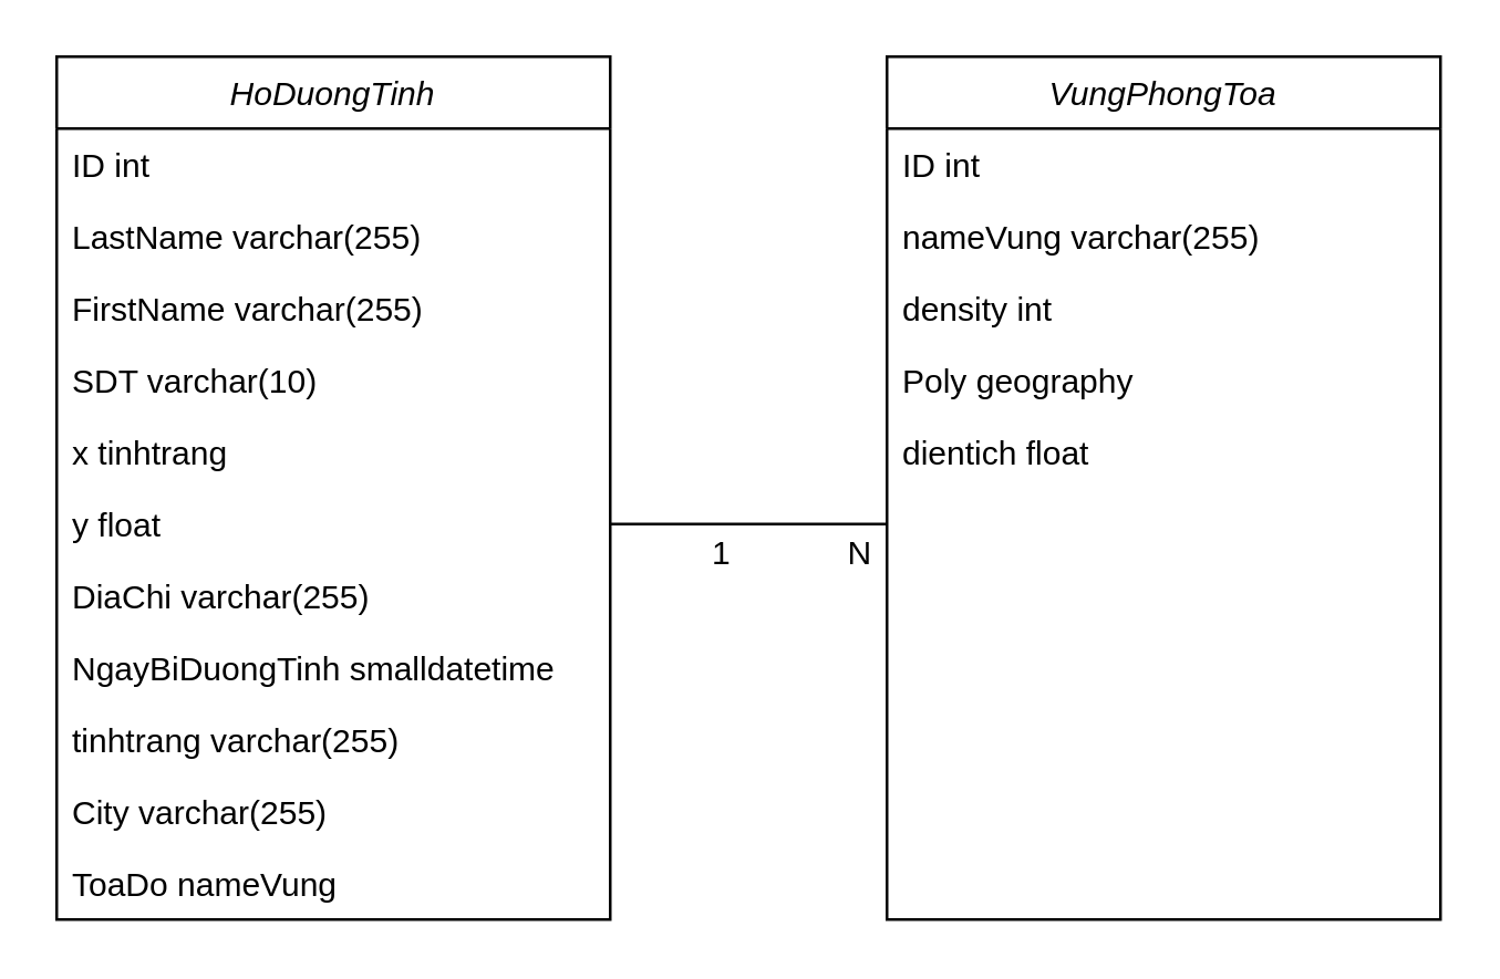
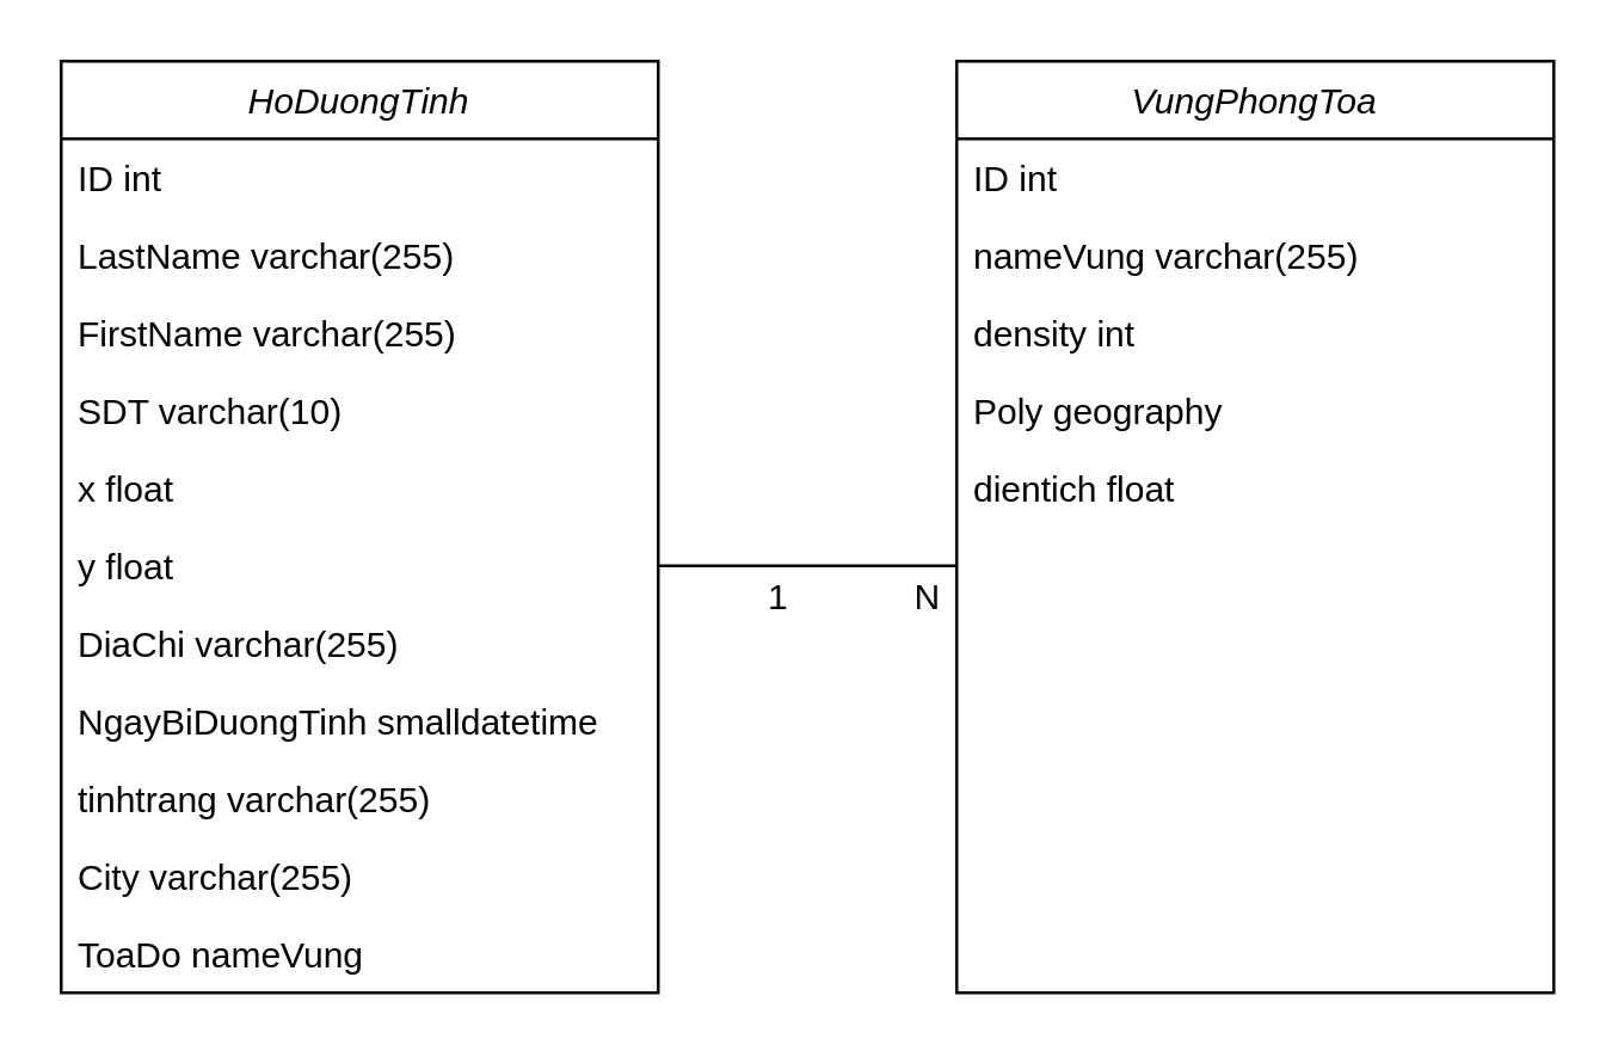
  <mxCell id="0" />
  <mxCell id="1" parent="0" />
  <mxCell id="2" value="HoDuongTinh" style="swimlane;fontStyle=2;align=center;verticalAlign=top;childLayout=stackLayout;horizontal=1;startSize=26;horizontalStack=0;resizeParent=1;resizeLast=0;collapsible=1;marginBottom=0;rounded=0;shadow=0;strokeWidth=1;" vertex="1" parent="1"><mxGeometry x="20" y="20" width="200" height="312" as="geometry"><mxRectangle x="230" y="140" width="160" height="26" as="alternateBounds" /></mxGeometry></mxCell>
  <mxCell id="3" value="ID int" style="text;align=left;verticalAlign=top;spacingLeft=4;spacingRight=4;overflow=hidden;rotatable=0;points=[[0,0.5],[1,0.5]];portConstraint=eastwest;" vertex="1" parent="2"><mxGeometry y="26" width="200" height="26" as="geometry" /></mxCell>
  <mxCell id="4" value="LastName varchar(255) " style="text;align=left;verticalAlign=top;spacingLeft=4;spacingRight=4;overflow=hidden;rotatable=0;points=[[0,0.5],[1,0.5]];portConstraint=eastwest;" vertex="1" parent="2"><mxGeometry y="52" width="200" height="26" as="geometry" /></mxCell>
  <mxCell id="5" value="FirstName varchar(255)    " style="text;align=left;verticalAlign=top;spacingLeft=4;spacingRight=4;overflow=hidden;rotatable=0;points=[[0,0.5],[1,0.5]];portConstraint=eastwest;" vertex="1" parent="2"><mxGeometry y="78" width="200" height="26" as="geometry" /></mxCell>
  <mxCell id="6" value="SDT varchar(10)" style="text;align=left;verticalAlign=top;spacingLeft=4;spacingRight=4;overflow=hidden;rotatable=0;points=[[0,0.5],[1,0.5]];portConstraint=eastwest;" vertex="1" parent="2"><mxGeometry y="104" width="200" height="26" as="geometry" /></mxCell>
- <mxCell id="7" value="x tinhtrang" style="text;align=left;verticalAlign=top;spacingLeft=4;spacingRight=4;overflow=hidden;rotatable=0;points=[[0,0.5],[1,0.5]];portConstraint=eastwest;" vertex="1" parent="2"><mxGeometry y="130" width="200" height="26" as="geometry" /></mxCell>
+ <mxCell id="7" value="x float" style="text;align=left;verticalAlign=top;spacingLeft=4;spacingRight=4;overflow=hidden;rotatable=0;points=[[0,0.5],[1,0.5]];portConstraint=eastwest;" vertex="1" parent="2"><mxGeometry y="130" width="200" height="26" as="geometry" /></mxCell>
  <mxCell id="8" value="y float" style="text;align=left;verticalAlign=top;spacingLeft=4;spacingRight=4;overflow=hidden;rotatable=0;points=[[0,0.5],[1,0.5]];portConstraint=eastwest;" vertex="1" parent="2"><mxGeometry y="156" width="200" height="26" as="geometry" /></mxCell>
  <mxCell id="9" value="DiaChi varchar(255)" style="text;align=left;verticalAlign=top;spacingLeft=4;spacingRight=4;overflow=hidden;rotatable=0;points=[[0,0.5],[1,0.5]];portConstraint=eastwest;" vertex="1" parent="2"><mxGeometry y="182" width="200" height="26" as="geometry" /></mxCell>
  <mxCell id="10" value="NgayBiDuongTinh smalldatetime" style="text;align=left;verticalAlign=top;spacingLeft=4;spacingRight=4;overflow=hidden;rotatable=0;points=[[0,0.5],[1,0.5]];portConstraint=eastwest;" vertex="1" parent="2"><mxGeometry y="208" width="200" height="26" as="geometry" /></mxCell>
  <mxCell id="11" value="tinhtrang varchar(255)" style="text;align=left;verticalAlign=top;spacingLeft=4;spacingRight=4;overflow=hidden;rotatable=0;points=[[0,0.5],[1,0.5]];portConstraint=eastwest;" vertex="1" parent="2"><mxGeometry y="234" width="200" height="26" as="geometry" /></mxCell>
  <mxCell id="12" value="City varchar(255)" style="text;align=left;verticalAlign=top;spacingLeft=4;spacingRight=4;overflow=hidden;rotatable=0;points=[[0,0.5],[1,0.5]];portConstraint=eastwest;" vertex="1" parent="2"><mxGeometry y="260" width="200" height="26" as="geometry" /></mxCell>
  <mxCell id="13" value="ToaDo nameVung" style="text;align=left;verticalAlign=top;spacingLeft=4;spacingRight=4;overflow=hidden;rotatable=0;points=[[0,0.5],[1,0.5]];portConstraint=eastwest;" vertex="1" parent="2"><mxGeometry y="286" width="200" height="26" as="geometry" /></mxCell>
  <mxCell id="14" value="VungPhongToa" style="swimlane;fontStyle=2;align=center;verticalAlign=top;childLayout=stackLayout;horizontal=1;startSize=26;horizontalStack=0;resizeParent=1;resizeLast=0;collapsible=1;marginBottom=0;rounded=0;shadow=0;strokeWidth=1;" vertex="1" parent="1"><mxGeometry x="320" y="20" width="200" height="312" as="geometry"><mxRectangle x="230" y="140" width="160" height="26" as="alternateBounds" /></mxGeometry></mxCell>
  <mxCell id="15" value="ID int" style="text;align=left;verticalAlign=top;spacingLeft=4;spacingRight=4;overflow=hidden;rotatable=0;points=[[0,0.5],[1,0.5]];portConstraint=eastwest;" vertex="1" parent="14"><mxGeometry y="26" width="200" height="26" as="geometry" /></mxCell>
  <mxCell id="16" value="nameVung varchar(255) " style="text;align=left;verticalAlign=top;spacingLeft=4;spacingRight=4;overflow=hidden;rotatable=0;points=[[0,0.5],[1,0.5]];portConstraint=eastwest;" vertex="1" parent="14"><mxGeometry y="52" width="200" height="26" as="geometry" /></mxCell>
  <mxCell id="17" value="density int" style="text;align=left;verticalAlign=top;spacingLeft=4;spacingRight=4;overflow=hidden;rotatable=0;points=[[0,0.5],[1,0.5]];portConstraint=eastwest;" vertex="1" parent="14"><mxGeometry y="78" width="200" height="26" as="geometry" /></mxCell>
  <mxCell id="18" value="Poly geography" style="text;align=left;verticalAlign=top;spacingLeft=4;spacingRight=4;overflow=hidden;rotatable=0;points=[[0,0.5],[1,0.5]];portConstraint=eastwest;" vertex="1" parent="14"><mxGeometry y="104" width="200" height="26" as="geometry" /></mxCell>
  <mxCell id="19" value="dientich float" style="text;align=left;verticalAlign=top;spacingLeft=4;spacingRight=4;overflow=hidden;rotatable=0;points=[[0,0.5],[1,0.5]];portConstraint=eastwest;" vertex="1" parent="14"><mxGeometry y="130" width="200" height="26" as="geometry" /></mxCell>
  <mxCell id="20" value="" style="endArrow=none;html=1;rounded=0;exitX=1;exitY=0.5;exitDx=0;exitDy=0;" edge="1" parent="1" source="8"><mxGeometry width="50" height="50" relative="1" as="geometry"><mxPoint x="320" y="200" as="sourcePoint" /><mxPoint x="320" y="189" as="targetPoint" /></mxGeometry></mxCell>
  <mxCell id="21" value="1" style="text;html=1;align=center;verticalAlign=middle;resizable=0;points=[];autosize=1;strokeColor=none;fillColor=none;" vertex="1" parent="1"><mxGeometry x="250" y="190" width="20" height="20" as="geometry" /></mxCell>
  <mxCell id="22" value="N" style="text;html=1;align=center;verticalAlign=middle;resizable=0;points=[];autosize=1;strokeColor=none;fillColor=none;" vertex="1" parent="1"><mxGeometry x="300" y="190" width="20" height="20" as="geometry" /></mxCell>
